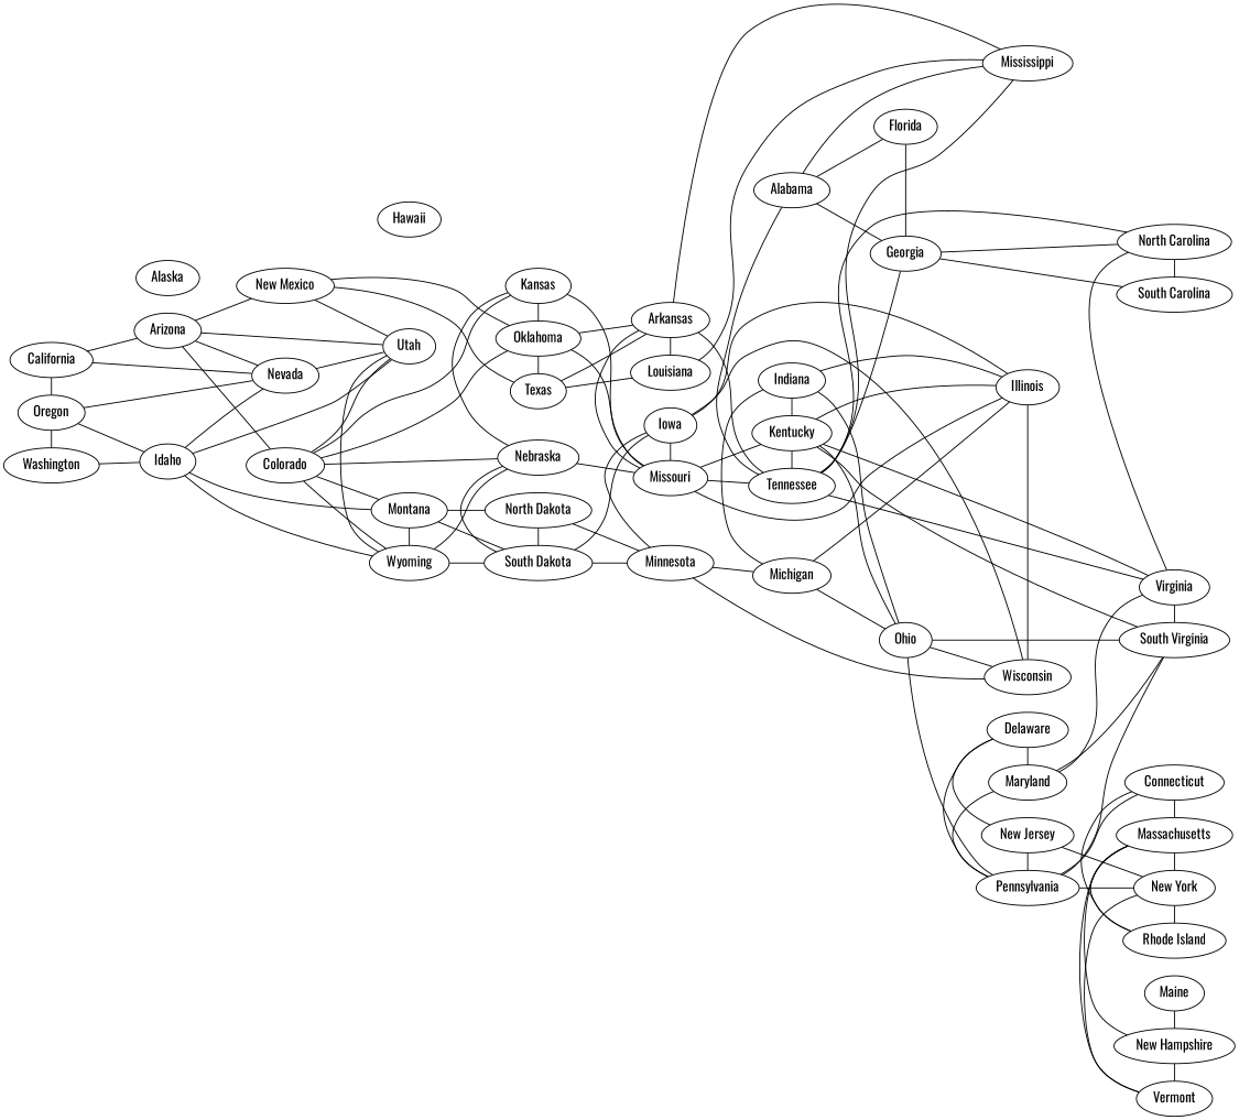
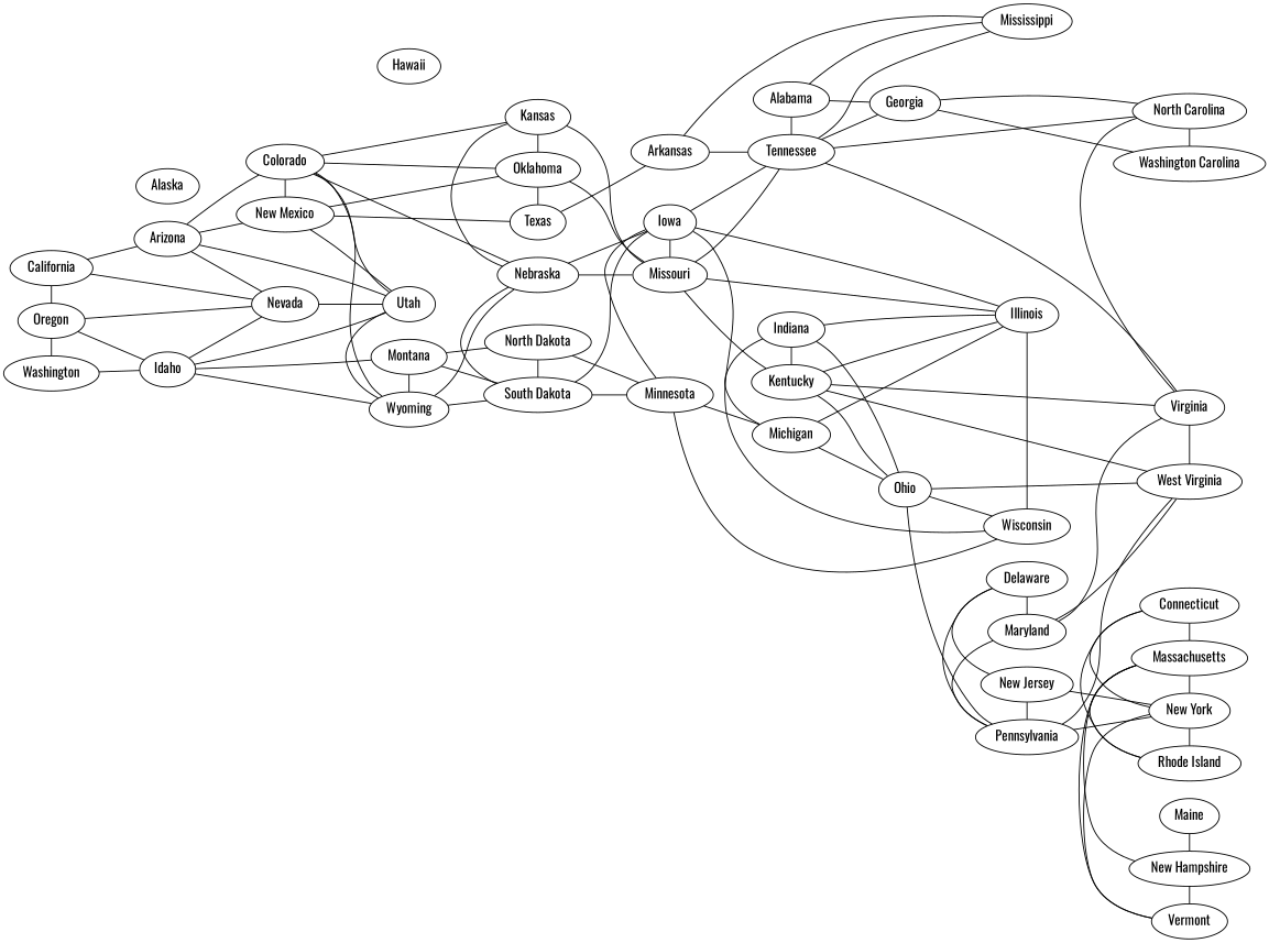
  graph {
    fontname=Oswald
    rankdir=LR
    node [fontname=Oswald]
    edge [fontname=Oswald]
    California
    Oregon
    Washington
    Nevada
    Arizona
    Idaho
    Utah
    Wyoming
    Montana
    "New Mexico"
    Colorado
    Oklahoma
    Texas
    Kansas
    Nebraska
    "South Dakota"
    "North Dakota"
    Arkansas
-   Louisiana
    Missouri
    Iowa
    Minnesota
    Mississippi
    Illinois
    Wisconsin
    Alabama
    Tennessee
    Kentucky
    Indiana
    Michigan
-   Florida
    Georgia
    Ohio
    "North Carolina"
-   "South Carolina"
+   "South Carolina" [label="Washington Carolina"]
    Virginia
-   "West Virginia" [label="South Virginia"]
+   "West Virginia"
    Delaware
    "New Jersey"
    Pennsylvania
    Maryland
    Connecticut
    "New York"
    "Rhode Island"
    Massachusetts
    Maine
    "New Hampshire"
    Vermont
    Alaska
    Hawaii
    subgraph sub_1 {
      rank=min
      California
      Oregon
      Washington
    }
    subgraph sub_2 {
      rank=same
      Nevada
    }
    subgraph sub_3 {
      rank=same
      Arizona
      Idaho
    }
    subgraph sub_4 {
      rank=same
      Utah
      Wyoming
      Montana
    }
    subgraph sub_5 {
      rank=same
      "New Mexico"
      Colorado
    }
    subgraph sub_6 {
      rank=same
      Oklahoma
      Texas
      Kansas
      Nebraska
      "South Dakota"
      "North Dakota"
    }
    subgraph sub_7 {
      rank=same
      Arkansas
-     Louisiana
      Missouri
      Iowa
      Minnesota
    }
    subgraph sub_8 {
      rank=same
      Mississippi
      Illinois
      Wisconsin
    }
    subgraph sub_9 {
      rank=same
      Alabama
      Tennessee
      Kentucky
      Indiana
      Michigan
    }
    subgraph sub_10 {
      rank=same
-     Florida
      Georgia
      Ohio
    }
    subgraph sub_11 {
      rank=same
      "North Carolina"
      "South Carolina"
      Virginia
      "West Virginia"
    }
    subgraph sub_12 {
      rank=same
      Delaware
      "New Jersey"
      Pennsylvania
      Maryland
    }
    subgraph sub_13 {
      rank=max
      Connecticut
      "New York"
      "Rhode Island"
      Massachusetts
      Maine
      "New Hampshire"
      Vermont
    }
    California -- Oregon
    California -- Nevada
    Oregon -- Washington
    Nevada -- Oregon
    Nevada -- Utah
    Arizona -- California
    Arizona -- Nevada
    Arizona -- Utah
    Arizona -- "New Mexico"
    Arizona -- Colorado
    Idaho -- Oregon
    Idaho -- Washington
    Idaho -- Nevada
    Idaho -- Utah
    Idaho -- Wyoming
    Idaho -- Montana
    Utah -- Wyoming
    Montana -- Wyoming
    Montana -- "South Dakota"
    Montana -- "North Dakota"
    "New Mexico" -- Utah
    "New Mexico" -- Oklahoma
    "New Mexico" -- Texas
    Colorado -- Utah
    Colorado -- Wyoming
-   Colorado -- Montana
+   Colorado -- "New Mexico"
    Colorado -- Oklahoma
    Colorado -- Kansas
    Colorado -- Nebraska
    Oklahoma -- Texas
    Kansas -- Oklahoma
    Kansas -- Nebraska
    Kansas -- Missouri
    Nebraska -- Wyoming
    Nebraska -- "South Dakota"
    "South Dakota" -- Wyoming
    "North Dakota" -- "South Dakota"
-   Arkansas -- Oklahoma
    Arkansas -- Texas
-   Arkansas -- Louisiana
-   Arkansas -- Missouri
    Arkansas -- Mississippi
    Arkansas -- Tennessee
-   Louisiana -- Texas
-   Louisiana -- Mississippi
    Missouri -- Oklahoma
    Missouri -- Nebraska
    Missouri -- Tennessee
+   Iowa -- Nebraska
    Iowa -- "South Dakota"
    Iowa -- Missouri
    Iowa -- Minnesota
    Iowa -- Wisconsin
    Minnesota -- "South Dakota"
    Minnesota -- "North Dakota"
    Minnesota -- Wisconsin
    Mississippi -- Tennessee
    Illinois -- Missouri
    Illinois -- Iowa
    Illinois -- Wisconsin
    Illinois -- Kentucky
    Illinois -- Indiana
    Illinois -- Michigan
    Alabama -- Mississippi
    Alabama -- Tennessee
-   Alabama -- Florida
    Alabama -- Georgia
    Tennessee -- Virginia
    Kentucky -- Missouri
-   Kentucky -- Tennessee
+   Iowa -- Tennessee
    Kentucky -- Ohio
    Kentucky -- Virginia
    Kentucky -- "West Virginia"
    Indiana -- Kentucky
    Indiana -- Michigan
    Indiana -- Ohio
    Michigan -- Minnesota
    Michigan -- Ohio
-   Florida -- Georgia
    Georgia -- Tennessee
    Georgia -- "North Carolina"
    Georgia -- "South Carolina"
    Ohio -- Wisconsin
    Ohio -- "West Virginia"
    Ohio -- Pennsylvania
    "North Carolina" -- Tennessee
    "North Carolina" -- "South Carolina"
    "North Carolina" -- Virginia
    Virginia -- "West Virginia"
    Delaware -- "New Jersey"
    Delaware -- Pennsylvania
    Delaware -- Maryland
    "New Jersey" -- Pennsylvania
    "New Jersey" -- "New York"
    Pennsylvania -- "West Virginia"
    Maryland -- Virginia
    Maryland -- "West Virginia"
    Maryland -- Pennsylvania
-   Connecticut -- Pennsylvania
+   Connecticut -- "New York"
    Connecticut -- "Rhode Island"
    Connecticut -- Massachusetts
    "New York" -- Pennsylvania
    "New York" -- "Rhode Island"
    "New York" -- Vermont
    Massachusetts -- "New York"
    Massachusetts -- "Rhode Island"
    Massachusetts -- "New Hampshire"
    Massachusetts -- Vermont
    Maine -- "New Hampshire"
    "New Hampshire" -- Vermont
  }
